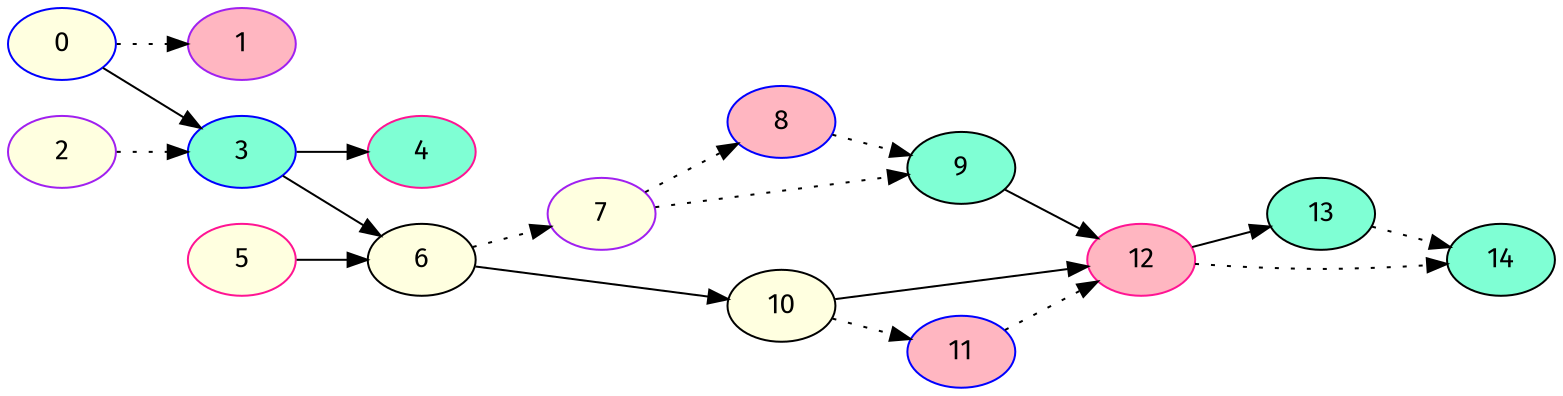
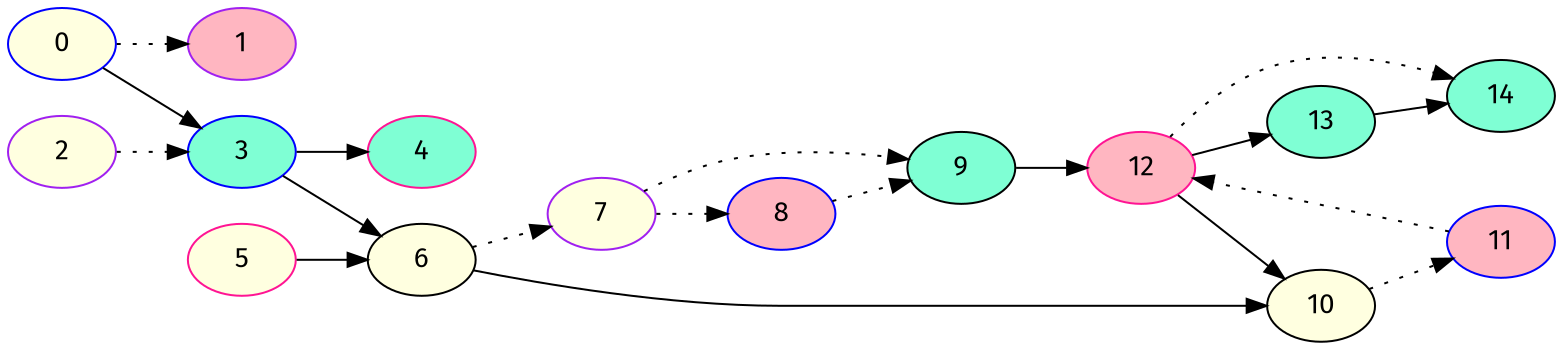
  digraph {
    fontname="Fira Sans"
    rankdir=LR
    node [color=black fillcolor=lightyellow fontname="Fira Sans" style=filled]
    edge [fontname="Fira Sans" style=dotted]
    0 [color=blue]
    1 [color=purple fillcolor=lightpink]
    3 [color=blue fillcolor=aquamarine]
    4 [color=deeppink fillcolor=aquamarine]
    6
    2 [color=purple]
    7 [color=purple]
    10
    5 [color=deeppink]
    8 [color=blue fillcolor=lightpink]
    9 [fillcolor=aquamarine]
    12 [color=deeppink fillcolor=lightpink]
    11 [color=blue fillcolor=lightpink]
    13 [fillcolor=aquamarine]
    14 [fillcolor=aquamarine]
    0 -> 1
    0 -> 3 [style=solid]
    3 -> 4 [style=solid]
    3 -> 6 [style=solid]
    6 -> 7
    6 -> 10 [style=solid]
    2 -> 3
    7 -> 8
    7 -> 9
-   10 -> 12 [style=solid]
+   12 -> 10 [style=solid]
    10 -> 11
    5 -> 6 [style=solid]
    8 -> 9
    9 -> 12 [style=solid]
    12 -> 13 [style=solid]
    12 -> 14
    11 -> 12
-   13 -> 14
+   13 -> 14 [style=solid]
  }
